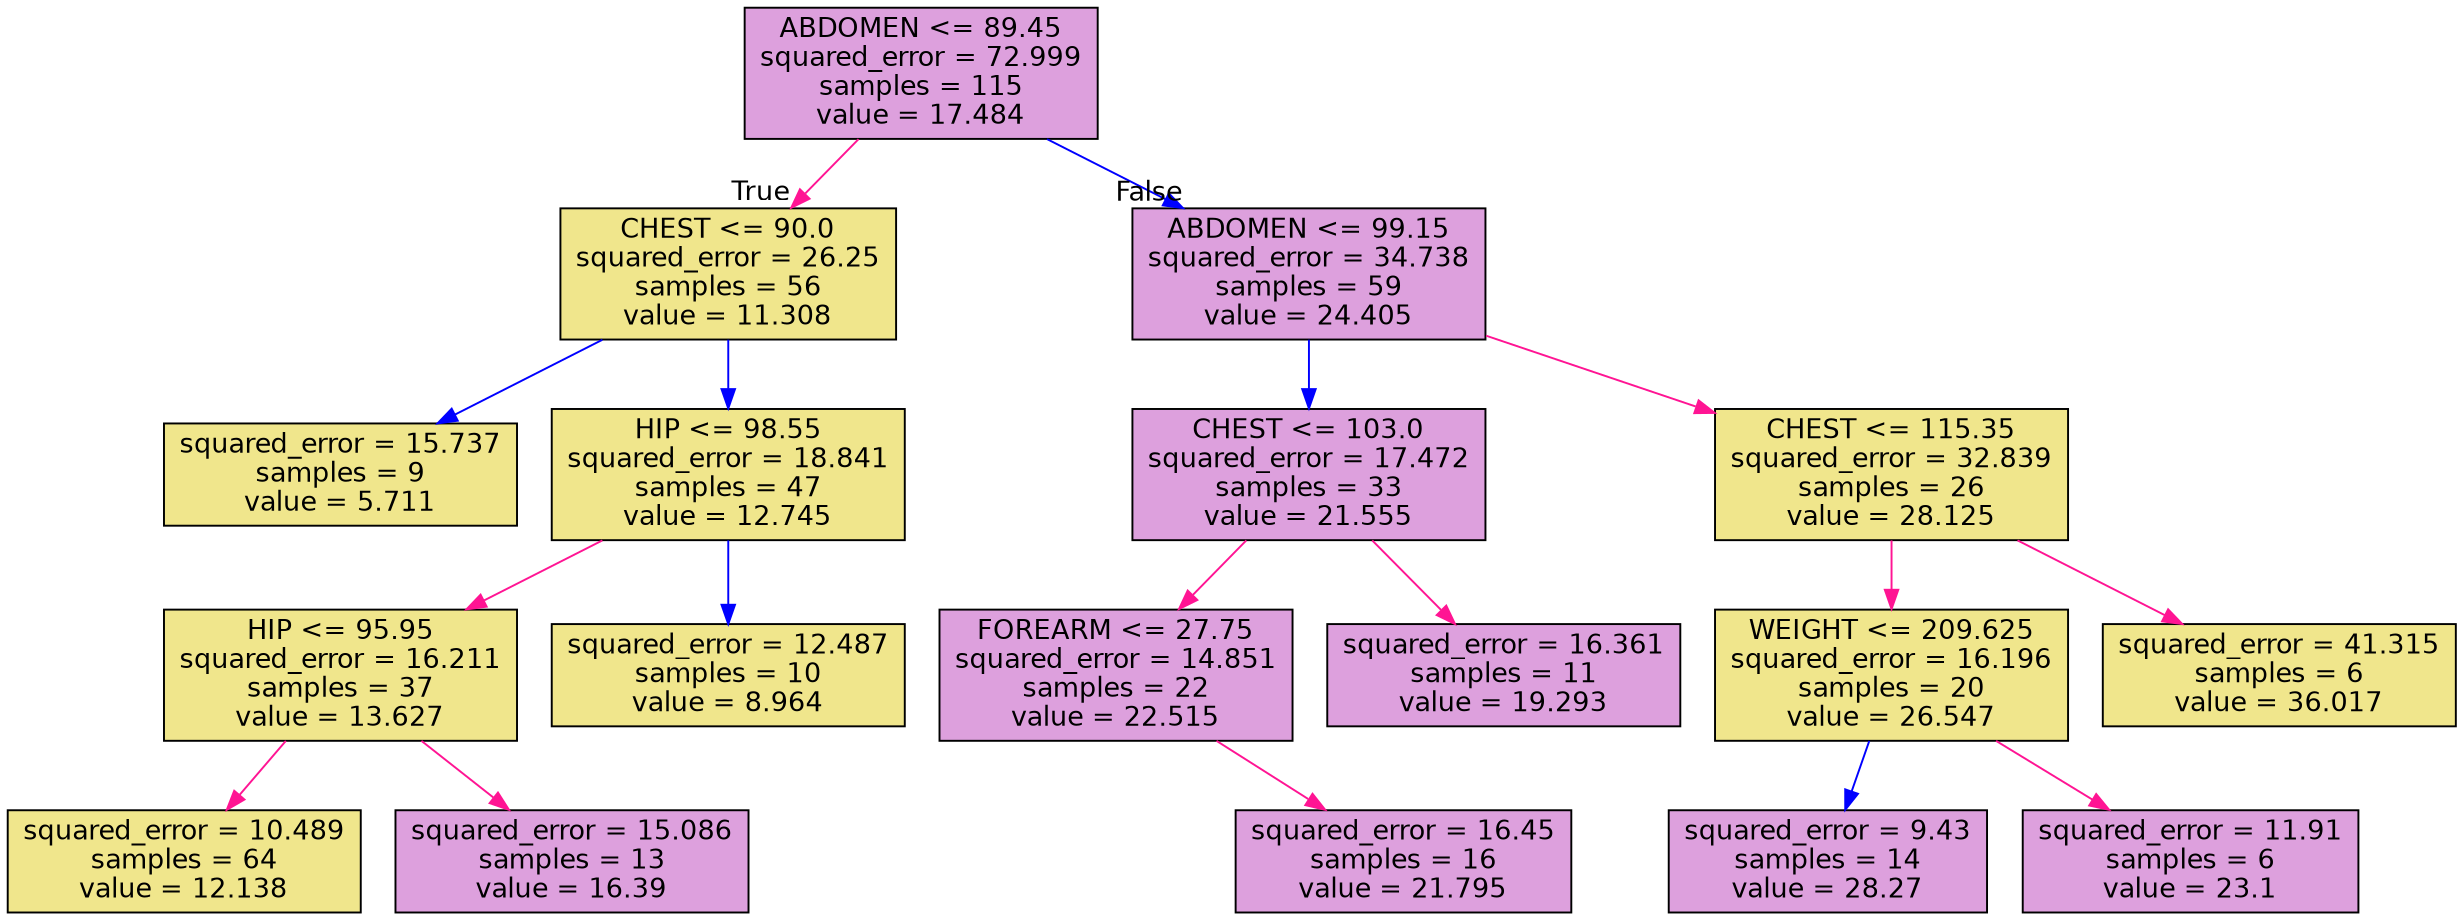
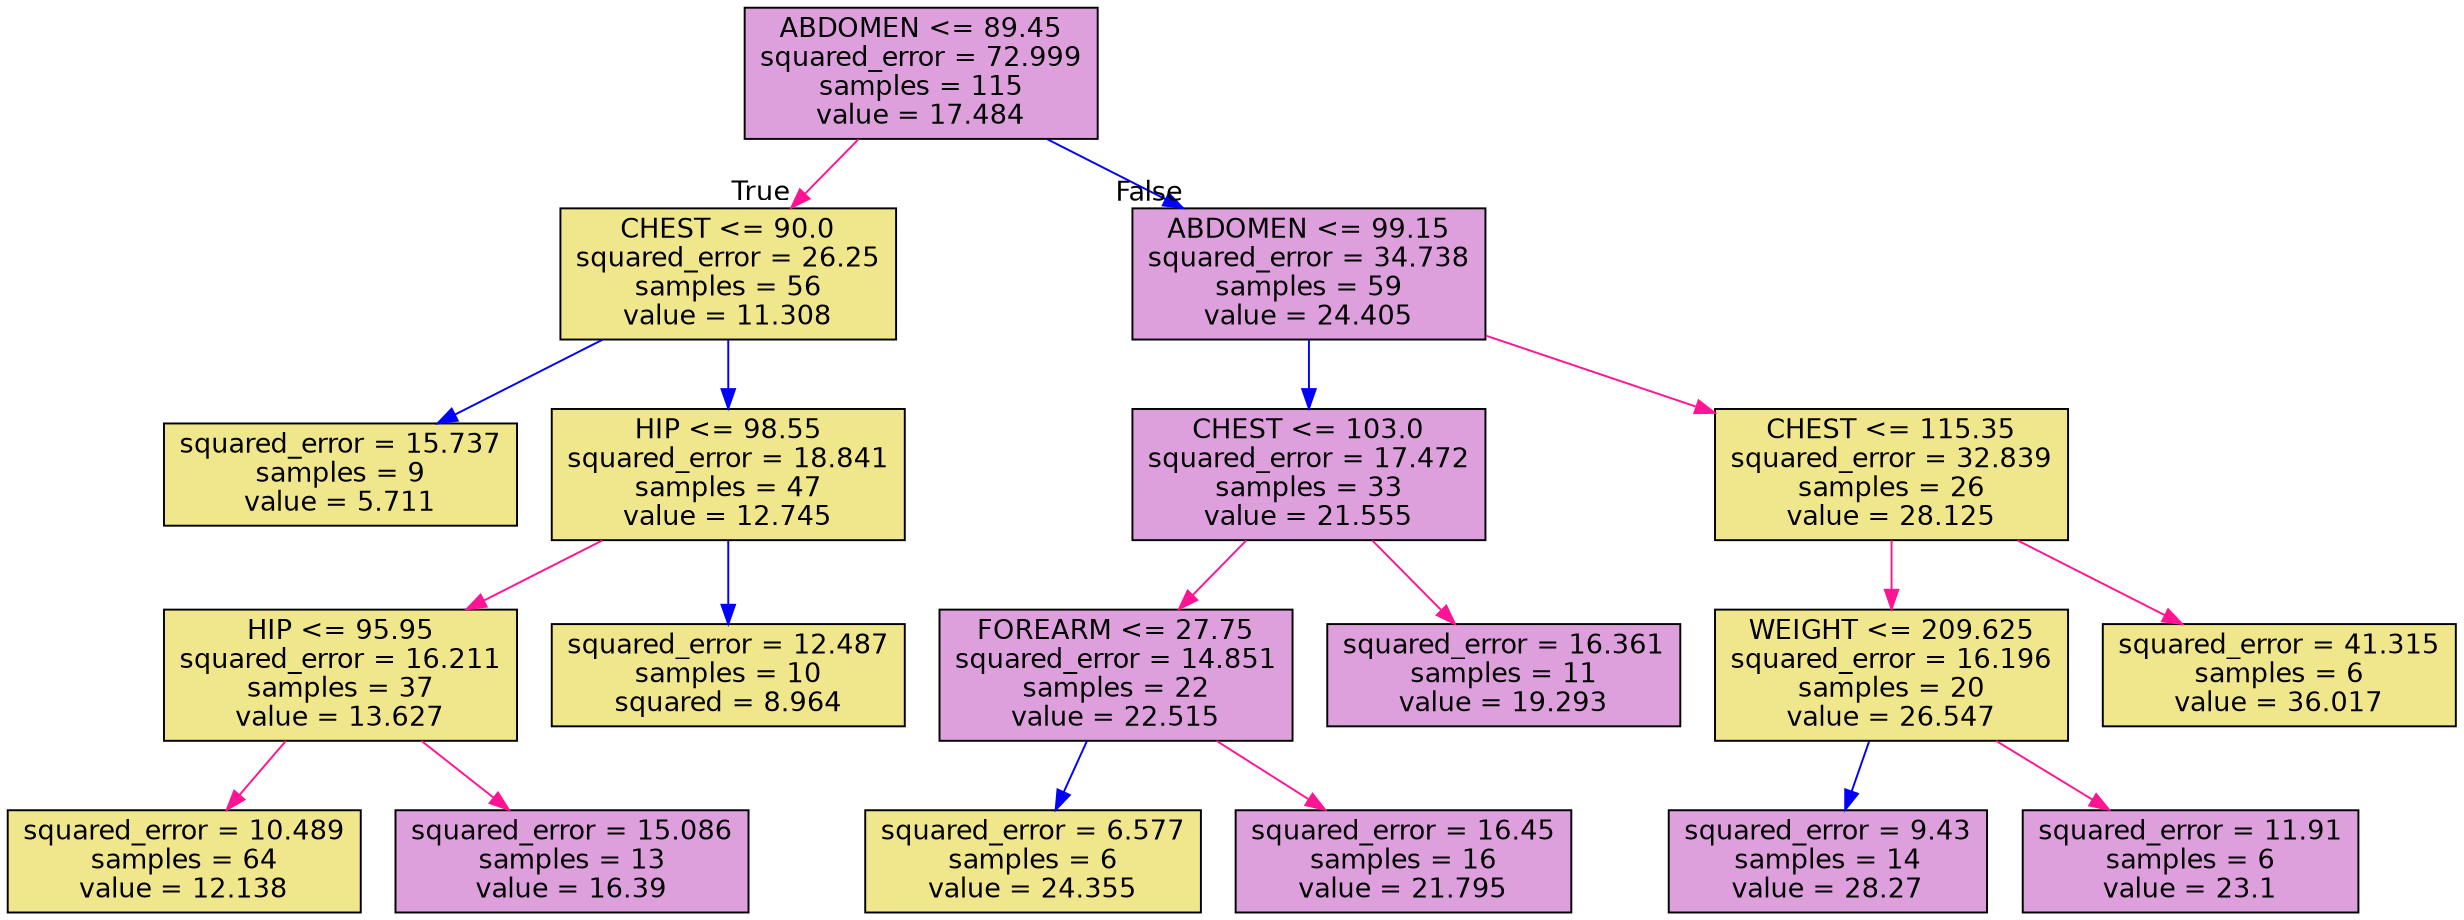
  digraph {
    node [color=black fillcolor=khaki fontname=helvetica shape=box style=filled]
    edge [color=deeppink fontname=helvetica]
    n1 [fillcolor=plum label="ABDOMEN <= 89.45\nsquared_error = 72.999\nsamples = 115\nvalue = 17.484"]
    n2 [label="CHEST <= 90.0\nsquared_error = 26.25\nsamples = 56\nvalue = 11.308"]
    n3 [fillcolor=plum label="ABDOMEN <= 99.15\nsquared_error = 34.738\nsamples = 59\nvalue = 24.405"]
    n4 [label="squared_error = 15.737\nsamples = 9\nvalue = 5.711"]
    n5 [label="HIP <= 98.55\nsquared_error = 18.841\nsamples = 47\nvalue = 12.745"]
    n6 [fillcolor=plum label="CHEST <= 103.0\nsquared_error = 17.472\nsamples = 33\nvalue = 21.555"]
    n7 [label="CHEST <= 115.35\nsquared_error = 32.839\nsamples = 26\nvalue = 28.125"]
    n8 [label="HIP <= 95.95\nsquared_error = 16.211\nsamples = 37\nvalue = 13.627"]
-   n9 [label="squared_error = 12.487\nsamples = 10\nvalue = 8.964"]
+   n9 [label="squared_error = 12.487\nsamples = 10\nsquared = 8.964"]
    n10 [label="squared_error = 10.489\nsamples = 64\nvalue = 12.138"]
    n11 [fillcolor=plum label="squared_error = 15.086\nsamples = 13\nvalue = 16.39"]
    n12 [fillcolor=plum label="FOREARM <= 27.75\nsquared_error = 14.851\nsamples = 22\nvalue = 22.515"]
    n13 [fillcolor=plum label="squared_error = 16.361\nsamples = 11\nvalue = 19.293"]
    n14 [label="WEIGHT <= 209.625\nsquared_error = 16.196\nsamples = 20\nvalue = 26.547"]
    n15 [label="squared_error = 41.315\nsamples = 6\nvalue = 36.017"]
+   n16 [label="squared_error = 6.577\nsamples = 6\nvalue = 24.355"]
    n17 [fillcolor=plum label="squared_error = 16.45\nsamples = 16\nvalue = 21.795"]
    n18 [fillcolor=plum label="squared_error = 9.43\nsamples = 14\nvalue = 28.27"]
    n19 [fillcolor=plum label="squared_error = 11.91\nsamples = 6\nvalue = 23.1"]
    n1 -> n2 [headlabel=True labelangle=45 labeldistance=2.5]
    n1 -> n3 [color=blue headlabel=False labelangle=-45 labeldistance=2.5]
    n2 -> n4 [color=blue]
    n2 -> n5 [color=blue]
    n3 -> n6 [color=blue]
    n3 -> n7
    n5 -> n8
    n5 -> n9 [color=blue]
    n6 -> n12
    n6 -> n13
    n7 -> n14
    n7 -> n15
    n8 -> n10
    n8 -> n11
+   n12 -> n16 [color=blue]
    n12 -> n17
    n14 -> n18 [color=blue]
    n14 -> n19
  }
